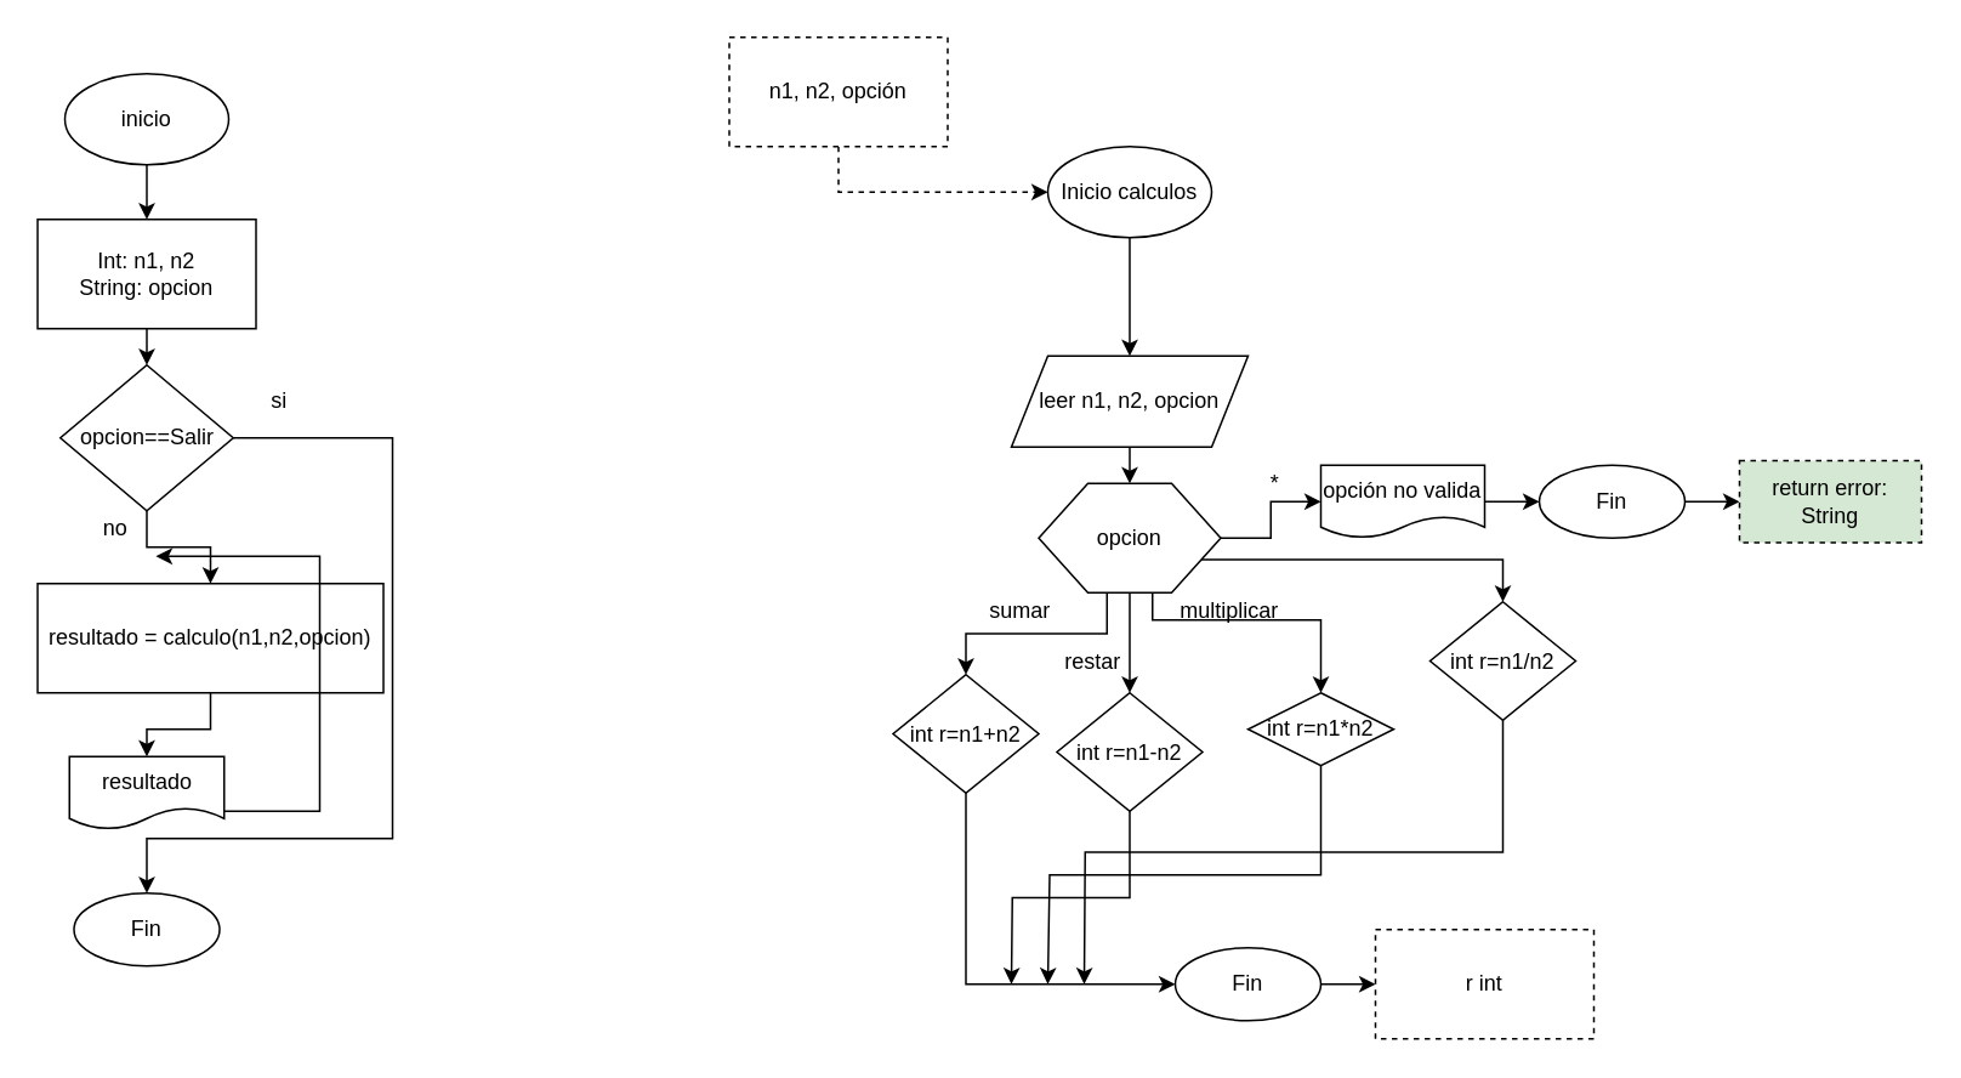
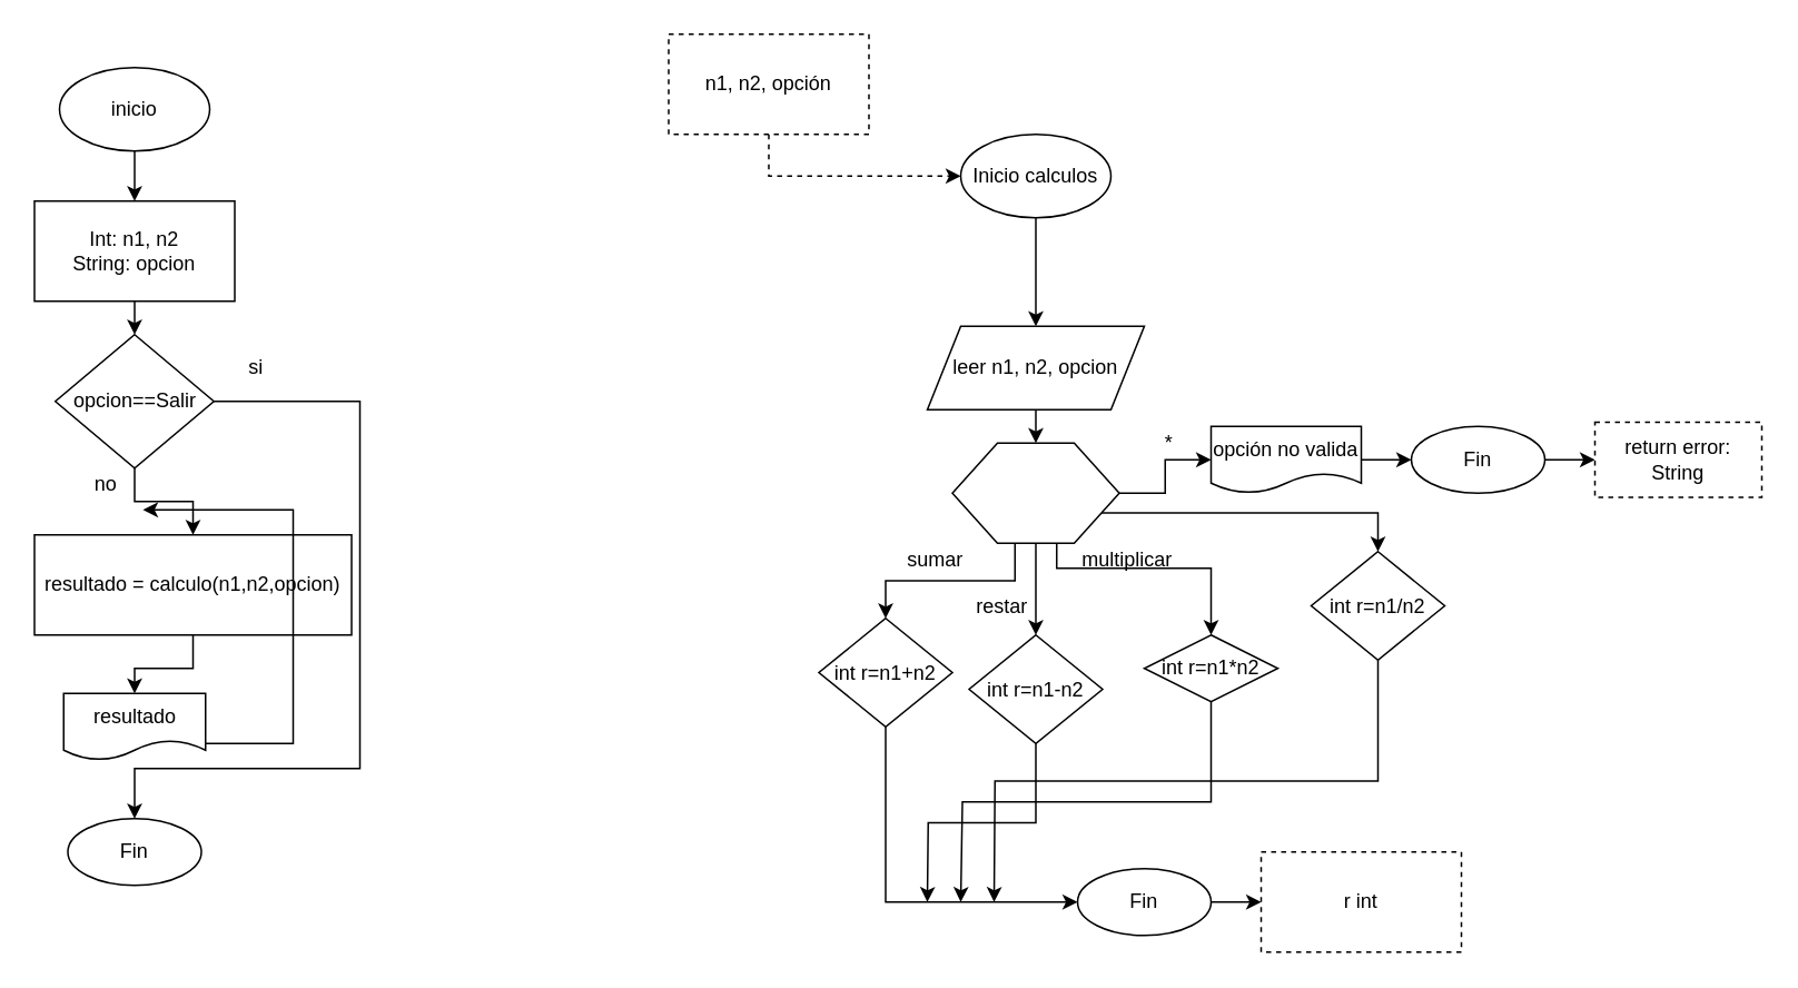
  <mxCell id="0" />
  <mxCell id="1" parent="0" />
  <mxCell id="2" style="edgeStyle=orthogonalEdgeStyle;rounded=0;orthogonalLoop=1;jettySize=auto;html=1;exitX=0.5;exitY=1;exitDx=0;exitDy=0;entryX=0.5;entryY=0;entryDx=0;entryDy=0;" parent="1" source="3" target="5" edge="1"><mxGeometry relative="1" as="geometry" /></mxCell>
  <mxCell id="3" value="inicio" style="ellipse;whiteSpace=wrap;html=1;" parent="1" vertex="1"><mxGeometry x="35" y="40" width="90" height="50" as="geometry" /></mxCell>
  <mxCell id="4" style="edgeStyle=orthogonalEdgeStyle;rounded=0;orthogonalLoop=1;jettySize=auto;html=1;exitX=0.5;exitY=1;exitDx=0;exitDy=0;entryX=0.5;entryY=0;entryDx=0;entryDy=0;" edge="1" parent="1" source="5" target="41"><mxGeometry relative="1" as="geometry" /></mxCell>
  <mxCell id="5" value="Int: n1, n2&lt;br&gt;String: opcion" style="rounded=0;whiteSpace=wrap;html=1;" parent="1" vertex="1"><mxGeometry x="20" y="120" width="120" height="60" as="geometry" /></mxCell>
  <mxCell id="6" style="edgeStyle=orthogonalEdgeStyle;rounded=0;orthogonalLoop=1;jettySize=auto;html=1;exitX=0.5;exitY=1;exitDx=0;exitDy=0;entryX=0.5;entryY=0;entryDx=0;entryDy=0;" edge="1" parent="1" source="7" target="16"><mxGeometry relative="1" as="geometry" /></mxCell>
  <mxCell id="7" value="Inicio calculos" style="ellipse;whiteSpace=wrap;html=1;" vertex="1" parent="1"><mxGeometry x="575" y="80" width="90" height="50" as="geometry" /></mxCell>
  <mxCell id="8" style="edgeStyle=orthogonalEdgeStyle;rounded=0;orthogonalLoop=1;jettySize=auto;html=1;exitX=1;exitY=0.5;exitDx=0;exitDy=0;entryX=0;entryY=0.5;entryDx=0;entryDy=0;" edge="1" parent="1" source="13" target="18"><mxGeometry relative="1" as="geometry" /></mxCell>
  <mxCell id="9" style="edgeStyle=orthogonalEdgeStyle;rounded=0;orthogonalLoop=1;jettySize=auto;html=1;exitX=0.625;exitY=1;exitDx=0;exitDy=0;entryX=0.5;entryY=0;entryDx=0;entryDy=0;" edge="1" parent="1" source="13" target="26"><mxGeometry relative="1" as="geometry"><Array as="points"><mxPoint x="633" y="340" /><mxPoint x="725" y="340" /></Array><mxPoint x="727.5" y="365" as="targetPoint" /></mxGeometry></mxCell>
  <mxCell id="10" style="edgeStyle=orthogonalEdgeStyle;rounded=0;orthogonalLoop=1;jettySize=auto;html=1;exitX=0.5;exitY=1;exitDx=0;exitDy=0;entryX=0.5;entryY=0;entryDx=0;entryDy=0;entryPerimeter=0;" edge="1" parent="1" source="13" target="32"><mxGeometry relative="1" as="geometry"><mxPoint x="640" y="375" as="targetPoint" /></mxGeometry></mxCell>
  <mxCell id="11" style="edgeStyle=orthogonalEdgeStyle;rounded=0;orthogonalLoop=1;jettySize=auto;html=1;exitX=0.375;exitY=1;exitDx=0;exitDy=0;entryX=0.5;entryY=0;entryDx=0;entryDy=0;" edge="1" parent="1" source="13" target="34"><mxGeometry relative="1" as="geometry"><mxPoint x="530" y="365" as="targetPoint" /></mxGeometry></mxCell>
  <mxCell id="12" style="edgeStyle=orthogonalEdgeStyle;rounded=0;orthogonalLoop=1;jettySize=auto;html=1;exitX=1;exitY=0.75;exitDx=0;exitDy=0;entryX=0.5;entryY=0;entryDx=0;entryDy=0;" edge="1" parent="1" source="13" target="36"><mxGeometry relative="1" as="geometry" /></mxCell>
  <mxCell id="13" value="" style="verticalLabelPosition=bottom;verticalAlign=top;html=1;shape=hexagon;perimeter=hexagonPerimeter2;arcSize=6;size=0.27;" vertex="1" parent="1"><mxGeometry x="570" y="265" width="100" height="60" as="geometry" /></mxCell>
- <mxCell id="14" value="opcion" style="text;html=1;strokeColor=none;fillColor=none;align=center;verticalAlign=middle;whiteSpace=wrap;rounded=0;" vertex="1" parent="1"><mxGeometry x="590" y="280" width="60" height="30" as="geometry" /></mxCell>
  <mxCell id="15" style="edgeStyle=orthogonalEdgeStyle;rounded=0;orthogonalLoop=1;jettySize=auto;html=1;exitX=0.5;exitY=1;exitDx=0;exitDy=0;entryX=0.5;entryY=0;entryDx=0;entryDy=0;" edge="1" parent="1" source="16" target="13"><mxGeometry relative="1" as="geometry" /></mxCell>
  <mxCell id="16" value="leer n1, n2, opcion" style="shape=parallelogram;perimeter=parallelogramPerimeter;whiteSpace=wrap;html=1;fixedSize=1;" vertex="1" parent="1"><mxGeometry x="555" y="195" width="130" height="50" as="geometry" /></mxCell>
  <mxCell id="17" style="edgeStyle=orthogonalEdgeStyle;rounded=0;orthogonalLoop=1;jettySize=auto;html=1;exitX=1;exitY=0.5;exitDx=0;exitDy=0;entryX=0;entryY=0.5;entryDx=0;entryDy=0;" edge="1" parent="1" source="18" target="48"><mxGeometry relative="1" as="geometry" /></mxCell>
  <mxCell id="18" value="opción no valida" style="shape=document;whiteSpace=wrap;html=1;boundedLbl=1;" vertex="1" parent="1"><mxGeometry x="725" y="255" width="90" height="40" as="geometry" /></mxCell>
  <mxCell id="19" value="*" style="text;html=1;strokeColor=none;fillColor=none;align=center;verticalAlign=middle;whiteSpace=wrap;rounded=0;" vertex="1" parent="1"><mxGeometry x="685" y="255" width="30" height="20" as="geometry" /></mxCell>
  <mxCell id="20" value="multiplicar" style="text;html=1;strokeColor=none;fillColor=none;align=center;verticalAlign=middle;whiteSpace=wrap;rounded=0;" vertex="1" parent="1"><mxGeometry x="645" y="320" width="60" height="30" as="geometry" /></mxCell>
  <mxCell id="21" value="sumar" style="text;html=1;strokeColor=none;fillColor=none;align=center;verticalAlign=middle;whiteSpace=wrap;rounded=0;" vertex="1" parent="1"><mxGeometry x="530" y="320" width="60" height="30" as="geometry" /></mxCell>
  <mxCell id="22" value="restar" style="text;html=1;strokeColor=none;fillColor=none;align=center;verticalAlign=middle;whiteSpace=wrap;rounded=0;" vertex="1" parent="1"><mxGeometry x="570" y="347.5" width="60" height="30" as="geometry" /></mxCell>
  <mxCell id="23" style="edgeStyle=orthogonalEdgeStyle;rounded=0;orthogonalLoop=1;jettySize=auto;html=1;exitX=0.5;exitY=1;exitDx=0;exitDy=0;entryX=0.5;entryY=0;entryDx=0;entryDy=0;" edge="1" parent="1" source="24" target="38"><mxGeometry relative="1" as="geometry" /></mxCell>
  <mxCell id="24" value="resultado = calculo(n1,n2,opcion)" style="rounded=0;whiteSpace=wrap;html=1;" vertex="1" parent="1"><mxGeometry x="20" y="320" width="190" height="60" as="geometry" /></mxCell>
  <mxCell id="25" style="edgeStyle=orthogonalEdgeStyle;rounded=0;orthogonalLoop=1;jettySize=auto;html=1;exitX=0.5;exitY=1;exitDx=0;exitDy=0;" edge="1" parent="1" source="26"><mxGeometry relative="1" as="geometry"><mxPoint x="575" y="540" as="targetPoint" /><Array as="points"><mxPoint x="725" y="480" /><mxPoint x="576" y="480" /></Array></mxGeometry></mxCell>
  <mxCell id="26" value="int r=n1*n2" style="rhombus;whiteSpace=wrap;html=1;" vertex="1" parent="1"><mxGeometry x="685" y="380" width="80" height="40" as="geometry" /></mxCell>
  <mxCell id="27" style="edgeStyle=orthogonalEdgeStyle;rounded=0;orthogonalLoop=1;jettySize=auto;html=1;exitX=0.5;exitY=1;exitDx=0;exitDy=0;entryX=0;entryY=0.5;entryDx=0;entryDy=0;dashed=1;" edge="1" parent="1" source="28" target="7"><mxGeometry relative="1" as="geometry" /></mxCell>
  <mxCell id="28" value="n1, n2, opción" style="rounded=0;whiteSpace=wrap;html=1;dashed=1;" vertex="1" parent="1"><mxGeometry x="400" y="20" width="120" height="60" as="geometry" /></mxCell>
  <mxCell id="29" value="r int" style="rounded=0;whiteSpace=wrap;html=1;dashed=1;" vertex="1" parent="1"><mxGeometry x="755" y="510" width="120" height="60" as="geometry" /></mxCell>
- <mxCell id="30" value="return error: String" style="rounded=0;whiteSpace=wrap;html=1;dashed=1;fillColor=#d5e8d4;" vertex="1" parent="1"><mxGeometry x="955" y="252.5" width="100" height="45" as="geometry" /></mxCell>
+ <mxCell id="30" value="return error: String" style="rounded=0;whiteSpace=wrap;html=1;dashed=1;" vertex="1" parent="1"><mxGeometry x="955" y="252.5" width="100" height="45" as="geometry" /></mxCell>
  <mxCell id="31" style="edgeStyle=orthogonalEdgeStyle;rounded=0;orthogonalLoop=1;jettySize=auto;html=1;exitX=0.5;exitY=1;exitDx=0;exitDy=0;" edge="1" parent="1" source="32"><mxGeometry relative="1" as="geometry"><mxPoint x="555" y="540" as="targetPoint" /></mxGeometry></mxCell>
  <mxCell id="32" value="int r=n1-n2" style="rhombus;whiteSpace=wrap;html=1;" vertex="1" parent="1"><mxGeometry x="580" y="380" width="80" height="65" as="geometry" /></mxCell>
  <mxCell id="33" style="edgeStyle=orthogonalEdgeStyle;rounded=0;orthogonalLoop=1;jettySize=auto;html=1;exitX=0.5;exitY=1;exitDx=0;exitDy=0;entryX=0;entryY=0.5;entryDx=0;entryDy=0;" edge="1" parent="1" source="34" target="46"><mxGeometry relative="1" as="geometry"><Array as="points"><mxPoint x="530" y="540" /></Array></mxGeometry></mxCell>
  <mxCell id="34" value="int r=n1+n2" style="rhombus;whiteSpace=wrap;html=1;" vertex="1" parent="1"><mxGeometry x="490" y="370" width="80" height="65" as="geometry" /></mxCell>
  <mxCell id="35" style="edgeStyle=orthogonalEdgeStyle;rounded=0;orthogonalLoop=1;jettySize=auto;html=1;exitX=0.5;exitY=1;exitDx=0;exitDy=0;" edge="1" parent="1" source="36"><mxGeometry relative="1" as="geometry"><mxPoint x="595" y="540" as="targetPoint" /></mxGeometry></mxCell>
  <mxCell id="36" value="int r=n1/n2" style="rhombus;whiteSpace=wrap;html=1;" vertex="1" parent="1"><mxGeometry x="785" y="330" width="80" height="65" as="geometry" /></mxCell>
  <mxCell id="37" style="edgeStyle=orthogonalEdgeStyle;rounded=0;orthogonalLoop=1;jettySize=auto;html=1;exitX=1;exitY=0.75;exitDx=0;exitDy=0;" edge="1" parent="1" source="38"><mxGeometry relative="1" as="geometry"><mxPoint x="85" y="305" as="targetPoint" /><Array as="points"><mxPoint x="175" y="445" /><mxPoint x="175" y="305" /></Array></mxGeometry></mxCell>
  <mxCell id="38" value="resultado" style="shape=document;whiteSpace=wrap;html=1;boundedLbl=1;" vertex="1" parent="1"><mxGeometry x="37.5" y="415" width="85" height="40" as="geometry" /></mxCell>
  <mxCell id="39" style="edgeStyle=orthogonalEdgeStyle;rounded=0;orthogonalLoop=1;jettySize=auto;html=1;exitX=0.5;exitY=1;exitDx=0;exitDy=0;entryX=0.5;entryY=0;entryDx=0;entryDy=0;" edge="1" parent="1" source="41" target="24"><mxGeometry relative="1" as="geometry" /></mxCell>
  <mxCell id="40" style="edgeStyle=orthogonalEdgeStyle;rounded=0;orthogonalLoop=1;jettySize=auto;html=1;exitX=1;exitY=0.5;exitDx=0;exitDy=0;entryX=0.5;entryY=0;entryDx=0;entryDy=0;" edge="1" parent="1" source="41" target="42"><mxGeometry relative="1" as="geometry"><Array as="points"><mxPoint x="215" y="240" /><mxPoint x="215" y="460" /><mxPoint x="80" y="460" /></Array></mxGeometry></mxCell>
  <mxCell id="41" value="opcion==Salir" style="rhombus;whiteSpace=wrap;html=1;" vertex="1" parent="1"><mxGeometry x="32.5" y="200" width="95" height="80" as="geometry" /></mxCell>
  <mxCell id="42" value="Fin" style="ellipse;whiteSpace=wrap;html=1;" vertex="1" parent="1"><mxGeometry x="40" y="490" width="80" height="40" as="geometry" /></mxCell>
  <mxCell id="43" value="si" style="text;html=1;strokeColor=none;fillColor=none;align=center;verticalAlign=middle;whiteSpace=wrap;rounded=0;" vertex="1" parent="1"><mxGeometry x="122.5" y="205" width="60" height="30" as="geometry" /></mxCell>
  <mxCell id="44" value="no" style="text;html=1;strokeColor=none;fillColor=none;align=center;verticalAlign=middle;whiteSpace=wrap;rounded=0;" vertex="1" parent="1"><mxGeometry x="32.5" y="275" width="60" height="30" as="geometry" /></mxCell>
  <mxCell id="45" style="edgeStyle=orthogonalEdgeStyle;rounded=0;orthogonalLoop=1;jettySize=auto;html=1;exitX=1;exitY=0.5;exitDx=0;exitDy=0;entryX=0;entryY=0.5;entryDx=0;entryDy=0;" edge="1" parent="1" source="46" target="29"><mxGeometry relative="1" as="geometry" /></mxCell>
  <mxCell id="46" value="Fin" style="ellipse;whiteSpace=wrap;html=1;" vertex="1" parent="1"><mxGeometry x="645" y="520" width="80" height="40" as="geometry" /></mxCell>
  <mxCell id="47" style="edgeStyle=orthogonalEdgeStyle;rounded=0;orthogonalLoop=1;jettySize=auto;html=1;exitX=1;exitY=0.5;exitDx=0;exitDy=0;entryX=0;entryY=0.5;entryDx=0;entryDy=0;" edge="1" parent="1" source="48" target="30"><mxGeometry relative="1" as="geometry" /></mxCell>
  <mxCell id="48" value="Fin" style="ellipse;whiteSpace=wrap;html=1;" vertex="1" parent="1"><mxGeometry x="845" y="255" width="80" height="40" as="geometry" /></mxCell>
